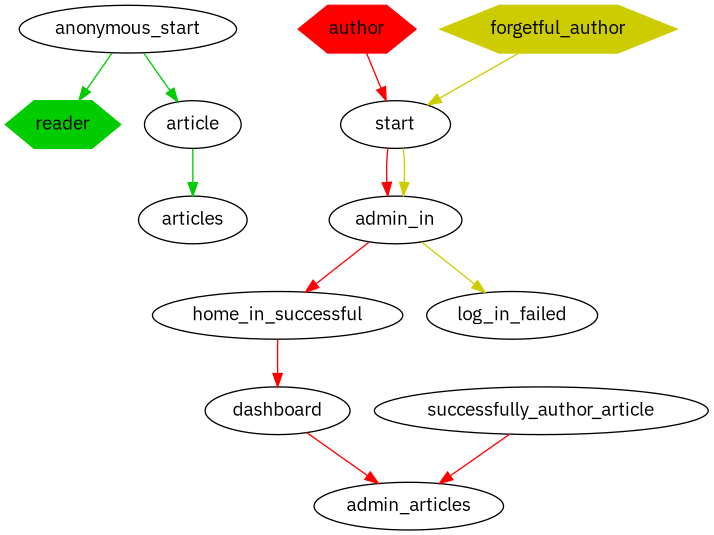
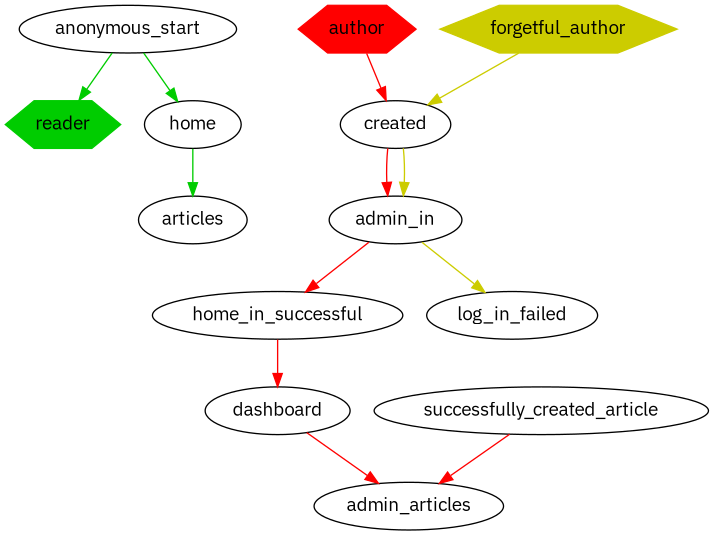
  digraph {
    fontname="IBM Plex Sans"
    rankdir=TB
    node [fontname="IBM Plex Sans"]
    edge [color="#ff0000" fontname="IBM Plex Sans"]
    reader [color="#00cc00" shape=hexagon style=filled]
    author [color="#ff0000" shape=hexagon style=filled]
    forgetful_author [color="#cccc00" shape=hexagon style=filled]
-   start
+   start [label=created]
    n5 [label=admin_in]
    n6 [label=home_in_successful]
    dashboard
    admin_articles
-   successfully_created_article [label=successfully_author_article]
+   successfully_created_article
    anonymous_start
-   home [label=article]
+   home
    articles
    log_in_failed
    subgraph sub_1 {
      reader
    }
    subgraph sub_2 {
      author
    }
    subgraph sub_3 {
      forgetful_author
    }
    subgraph sub_4 {
      author
      start
      n5
      n6
      dashboard
      admin_articles
      successfully_created_article
    }
    subgraph sub_5 {
      reader
      anonymous_start
      home
      articles
    }
    subgraph sub_6 {
      forgetful_author
      start
      n5
      log_in_failed
    }
    author -> start
    forgetful_author -> start [color="#cccc00"]
    start -> n5
    start -> n5 [color="#cccc00"]
    n5 -> n6
    n5 -> log_in_failed [color="#cccc00"]
    n6 -> dashboard
    dashboard -> admin_articles
    successfully_created_article -> admin_articles
    anonymous_start -> reader [color="#00cc00"]
    anonymous_start -> home [color="#00cc00"]
    home -> articles [color="#00cc00"]
  }
